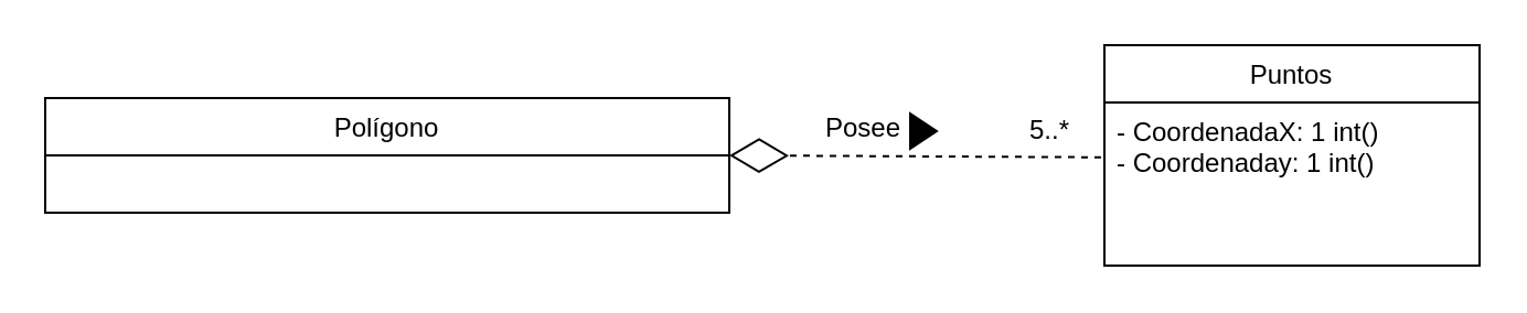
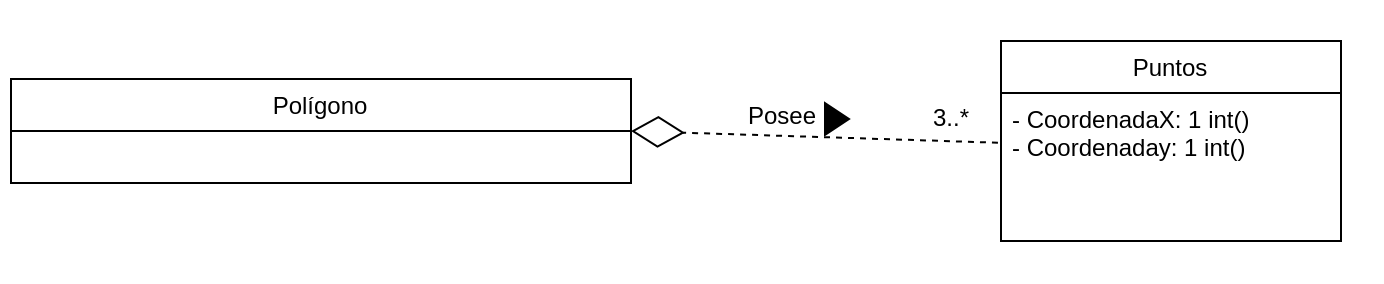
  <mxCell id="0" />
  <mxCell id="1" parent="0" />
- <mxCell id="2" value="Polígono" style="swimlane;fontStyle=0;childLayout=stackLayout;horizontal=1;startSize=26;fillColor=none;horizontalStack=0;resizeParent=1;resizeParentMax=0;resizeLast=0;collapsible=1;marginBottom=0;" parent="1" vertex="1"><mxGeometry x="20" y="44" width="310" height="52" as="geometry" /></mxCell>
+ <mxCell id="2" value="Polígono" style="swimlane;fontStyle=0;childLayout=stackLayout;horizontal=1;startSize=26;fillColor=none;horizontalStack=0;resizeParent=1;resizeParentMax=0;resizeLast=0;collapsible=1;marginBottom=0;" parent="1" vertex="1"><mxGeometry x="5" y="39" width="310" height="52" as="geometry" /></mxCell>
  <mxCell id="3" value="Puntos" style="swimlane;fontStyle=0;childLayout=stackLayout;horizontal=1;startSize=26;fillColor=none;horizontalStack=0;resizeParent=1;resizeParentMax=0;resizeLast=0;collapsible=1;marginBottom=0;" parent="1" vertex="1"><mxGeometry x="500" y="20" width="170" height="100" as="geometry" /></mxCell>
  <mxCell id="4" value="- CoordenadaX: 1 int()&#10;- Coordenaday: 1 int()" style="text;strokeColor=none;fillColor=none;align=left;verticalAlign=top;spacingLeft=4;spacingRight=4;overflow=hidden;rotatable=0;points=[[0,0.5],[1,0.5]];portConstraint=eastwest;" parent="3" vertex="1"><mxGeometry y="26" width="170" height="74" as="geometry" /></mxCell>
  <mxCell id="5" value="" style="endArrow=diamondThin;endFill=0;endSize=24;html=1;entryX=1;entryY=0.5;entryDx=0;entryDy=0;exitX=-0.009;exitY=0.336;exitDx=0;exitDy=0;exitPerimeter=0;dashed=1;" parent="1" source="4" target="2" edge="1"><mxGeometry width="160" relative="1" as="geometry"><mxPoint x="480" y="64" as="sourcePoint" /><mxPoint x="580" y="104" as="targetPoint" /></mxGeometry></mxCell>
- <mxCell id="6" value="5..*" style="text;html=1;align=center;verticalAlign=middle;resizable=0;points=[];autosize=1;strokeColor=none;fillColor=none;" vertex="1" parent="1"><mxGeometry x="455" y="44" width="40" height="30" as="geometry" /></mxCell>
+ <mxCell id="6" value="3..*" style="text;html=1;align=center;verticalAlign=middle;resizable=0;points=[];autosize=1;strokeColor=none;fillColor=none;" vertex="1" parent="1"><mxGeometry x="455" y="44" width="40" height="30" as="geometry" /></mxCell>
  <mxCell id="7" value="Posee" style="text;strokeColor=none;fillColor=none;align=left;verticalAlign=top;spacingLeft=4;spacingRight=4;overflow=hidden;rotatable=0;points=[[0,0.5],[1,0.5]];portConstraint=eastwest;" vertex="1" parent="1"><mxGeometry x="368" y="44" width="100" height="26" as="geometry" /></mxCell>
  <mxCell id="8" value="" style="triangle;whiteSpace=wrap;html=1;flipH=1;fillColor=#000000;rotation=-180;" vertex="1" parent="1"><mxGeometry x="412" y="51" width="12" height="16" as="geometry" /></mxCell>
